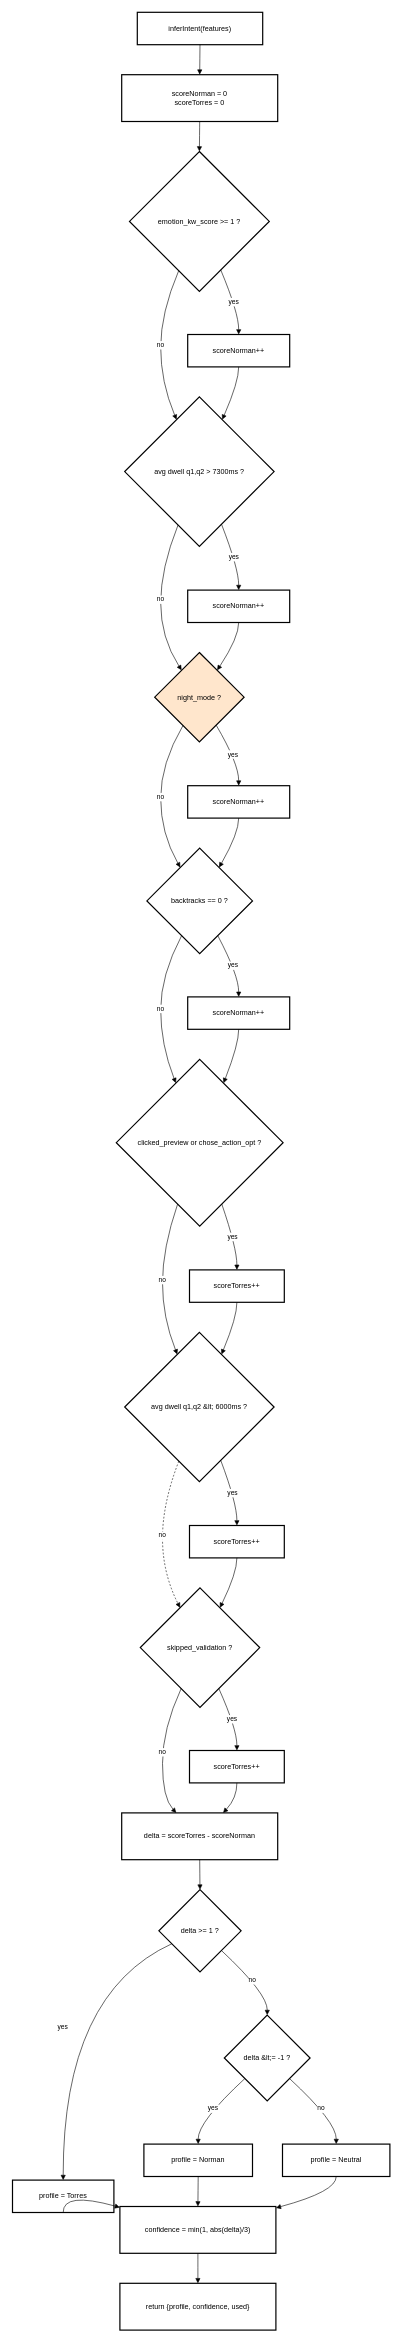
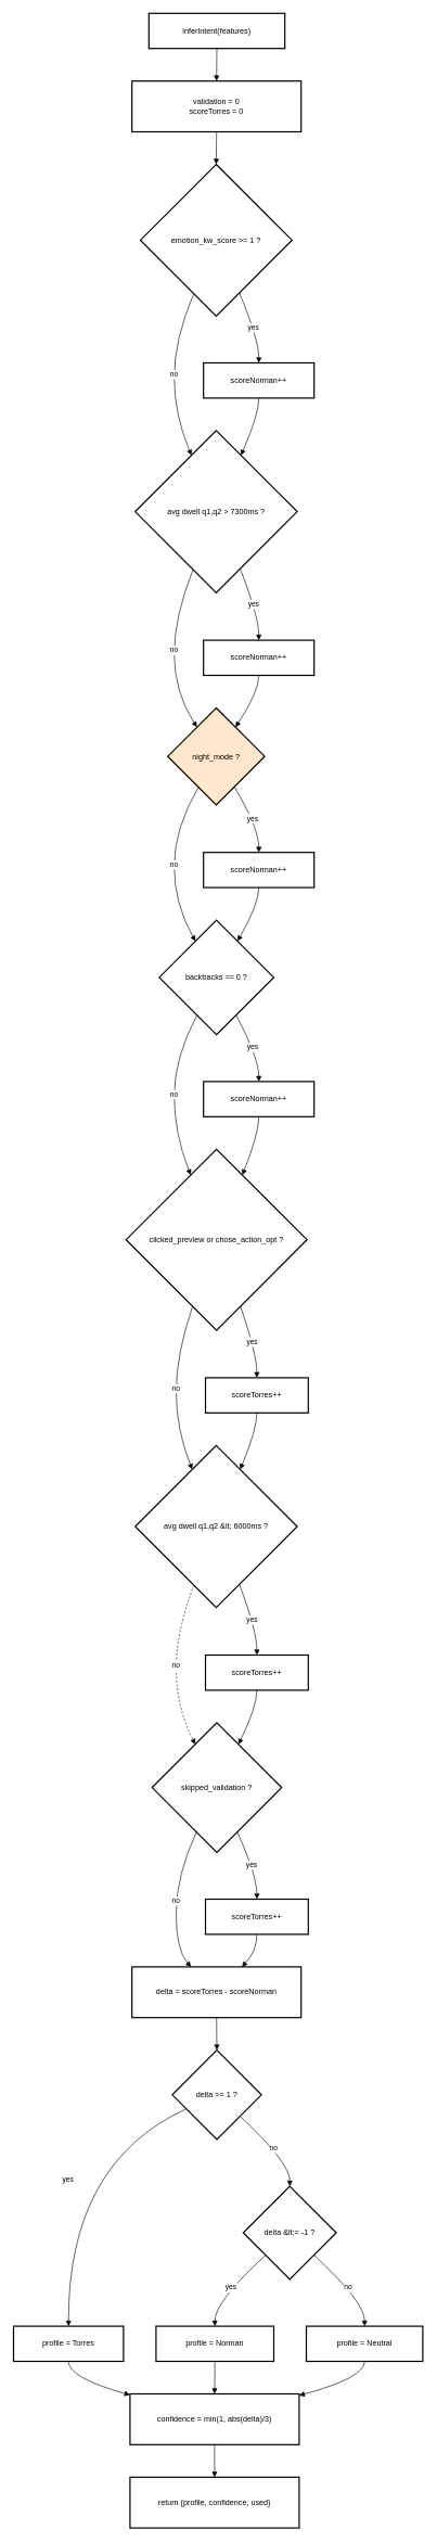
  <mxCell id="0" />
  <mxCell id="1" parent="0" />
  <mxCell id="2" value="inferIntent(features)" style="whiteSpace=wrap;strokeWidth=2;" vertex="1" parent="1"><mxGeometry x="228" y="20" width="209" height="54" as="geometry" /></mxCell>
- <mxCell id="3" value="scoreNorman = 0&#10;scoreTorres = 0" style="whiteSpace=wrap;strokeWidth=2;" vertex="1" parent="1"><mxGeometry x="202" y="124" width="260" height="78" as="geometry" /></mxCell>
+ <mxCell id="3" value="validation = 0&#10;scoreTorres = 0" style="whiteSpace=wrap;strokeWidth=2;" vertex="1" parent="1"><mxGeometry x="202" y="124" width="260" height="78" as="geometry" /></mxCell>
  <mxCell id="4" value="emotion_kw_score &gt;= 1 ?" style="rhombus;strokeWidth=2;whiteSpace=wrap;" vertex="1" parent="1"><mxGeometry x="215" y="252" width="233" height="233" as="geometry" /></mxCell>
  <mxCell id="5" value="scoreNorman++" style="whiteSpace=wrap;strokeWidth=2;" vertex="1" parent="1"><mxGeometry x="312" y="557" width="170" height="54" as="geometry" /></mxCell>
  <mxCell id="6" value="avg dwell q1,q2 &gt; 7300ms ?" style="rhombus;strokeWidth=2;whiteSpace=wrap;" vertex="1" parent="1"><mxGeometry x="207" y="661" width="249" height="249" as="geometry" /></mxCell>
  <mxCell id="7" value="scoreNorman++" style="whiteSpace=wrap;strokeWidth=2;" vertex="1" parent="1"><mxGeometry x="312" y="983" width="170" height="54" as="geometry" /></mxCell>
  <mxCell id="8" value="night_mode ?" style="rhombus;strokeWidth=2;whiteSpace=wrap;fillColor=#ffe6cc;" vertex="1" parent="1"><mxGeometry x="257" y="1087" width="149" height="149" as="geometry" /></mxCell>
  <mxCell id="9" value="scoreNorman++" style="whiteSpace=wrap;strokeWidth=2;" vertex="1" parent="1"><mxGeometry x="312" y="1309" width="170" height="54" as="geometry" /></mxCell>
  <mxCell id="10" value="backtracks == 0 ?" style="rhombus;strokeWidth=2;whiteSpace=wrap;" vertex="1" parent="1"><mxGeometry x="244" y="1413" width="176" height="176" as="geometry" /></mxCell>
  <mxCell id="11" value="scoreNorman++" style="whiteSpace=wrap;strokeWidth=2;" vertex="1" parent="1"><mxGeometry x="312" y="1661" width="170" height="54" as="geometry" /></mxCell>
  <mxCell id="12" value="clicked_preview or chose_action_opt ?" style="rhombus;strokeWidth=2;whiteSpace=wrap;" vertex="1" parent="1"><mxGeometry x="193" y="1765" width="278" height="278" as="geometry" /></mxCell>
  <mxCell id="13" value="scoreTorres++" style="whiteSpace=wrap;strokeWidth=2;" vertex="1" parent="1"><mxGeometry x="315" y="2116" width="158" height="54" as="geometry" /></mxCell>
  <mxCell id="14" value="avg dwell q1,q2 &amp;lt; 6000ms ?" style="rhombus;strokeWidth=2;whiteSpace=wrap;" vertex="1" parent="1"><mxGeometry x="207" y="2220" width="249" height="249" as="geometry" /></mxCell>
  <mxCell id="15" value="scoreTorres++" style="whiteSpace=wrap;strokeWidth=2;" vertex="1" parent="1"><mxGeometry x="315" y="2542" width="158" height="54" as="geometry" /></mxCell>
  <mxCell id="16" value="skipped_validation ?" style="rhombus;strokeWidth=2;whiteSpace=wrap;" vertex="1" parent="1"><mxGeometry x="233" y="2646" width="199" height="199" as="geometry" /></mxCell>
  <mxCell id="17" value="scoreTorres++" style="whiteSpace=wrap;strokeWidth=2;" vertex="1" parent="1"><mxGeometry x="315" y="2917" width="158" height="54" as="geometry" /></mxCell>
  <mxCell id="18" value="delta = scoreTorres - scoreNorman" style="whiteSpace=wrap;strokeWidth=2;" vertex="1" parent="1"><mxGeometry x="202" y="3021" width="260" height="78" as="geometry" /></mxCell>
  <mxCell id="19" value="delta &gt;= 1 ?" style="rhombus;strokeWidth=2;whiteSpace=wrap;" vertex="1" parent="1"><mxGeometry x="264" y="3149" width="137" height="137" as="geometry" /></mxCell>
- <mxCell id="20" value="profile = Torres" style="whiteSpace=wrap;strokeWidth=2;" vertex="1" parent="1"><mxGeometry x="20" y="3633" width="169" height="54" as="geometry" /></mxCell>
+ <mxCell id="20" value="profile = Torres" style="whiteSpace=wrap;strokeWidth=2;" vertex="1" parent="1"><mxGeometry x="20" y="3573" width="169" height="54" as="geometry" /></mxCell>
  <mxCell id="21" value="delta &amp;lt;= -1 ?" style="rhombus;strokeWidth=2;whiteSpace=wrap;" vertex="1" parent="1"><mxGeometry x="373" y="3358" width="143" height="143" as="geometry" /></mxCell>
  <mxCell id="22" value="profile = Norman" style="whiteSpace=wrap;strokeWidth=2;" vertex="1" parent="1"><mxGeometry x="239" y="3573" width="181" height="54" as="geometry" /></mxCell>
  <mxCell id="23" value="profile = Neutral" style="whiteSpace=wrap;strokeWidth=2;" vertex="1" parent="1"><mxGeometry x="470" y="3573" width="179" height="54" as="geometry" /></mxCell>
  <mxCell id="24" value="confidence = min(1, abs(delta)/3)" style="whiteSpace=wrap;strokeWidth=2;" vertex="1" parent="1"><mxGeometry x="199" y="3677" width="260" height="78" as="geometry" /></mxCell>
  <mxCell id="25" value="return {profile, confidence, used}" style="whiteSpace=wrap;strokeWidth=2;" vertex="1" parent="1"><mxGeometry x="199" y="3805" width="260" height="78" as="geometry" /></mxCell>
  <mxCell id="26" value="" style="curved=1;startArrow=none;endArrow=block;exitX=0.5;exitY=1;entryX=0.5;entryY=0;rounded=0;" edge="1" parent="1" source="2" target="3"><mxGeometry relative="1" as="geometry"><Array as="points" /></mxGeometry></mxCell>
  <mxCell id="27" value="" style="curved=1;startArrow=none;endArrow=block;exitX=0.5;exitY=1;entryX=0.5;entryY=0;rounded=0;" edge="1" parent="1" source="3" target="4"><mxGeometry relative="1" as="geometry"><Array as="points" /></mxGeometry></mxCell>
  <mxCell id="28" value="yes" style="curved=1;startArrow=none;endArrow=block;exitX=0.72;exitY=1;entryX=0.5;entryY=0.01;rounded=0;" edge="1" parent="1" source="4" target="5"><mxGeometry relative="1" as="geometry"><Array as="points"><mxPoint x="397" y="521" /></Array></mxGeometry></mxCell>
  <mxCell id="29" value="no" style="curved=1;startArrow=none;endArrow=block;exitX=0.29;exitY=1;entryX=0.28;entryY=0;rounded=0;" edge="1" parent="1" source="4" target="6"><mxGeometry relative="1" as="geometry"><Array as="points"><mxPoint x="267" y="521" /><mxPoint x="267" y="636" /></Array></mxGeometry></mxCell>
  <mxCell id="30" value="" style="curved=1;startArrow=none;endArrow=block;exitX=0.5;exitY=1.01;entryX=0.72;entryY=0;rounded=0;" edge="1" parent="1" source="5" target="6"><mxGeometry relative="1" as="geometry"><Array as="points"><mxPoint x="397" y="636" /></Array></mxGeometry></mxCell>
  <mxCell id="31" value="yes" style="curved=1;startArrow=none;endArrow=block;exitX=0.71;exitY=1;entryX=0.5;entryY=0;rounded=0;" edge="1" parent="1" source="6" target="7"><mxGeometry relative="1" as="geometry"><Array as="points"><mxPoint x="397" y="947" /></Array></mxGeometry></mxCell>
  <mxCell id="32" value="no" style="curved=1;startArrow=none;endArrow=block;exitX=0.3;exitY=1;entryX=0.17;entryY=0;rounded=0;" edge="1" parent="1" source="6" target="8"><mxGeometry relative="1" as="geometry"><Array as="points"><mxPoint x="267" y="947" /><mxPoint x="267" y="1062" /></Array></mxGeometry></mxCell>
  <mxCell id="33" value="" style="curved=1;startArrow=none;endArrow=block;exitX=0.5;exitY=1;entryX=0.83;entryY=0;rounded=0;" edge="1" parent="1" source="7" target="8"><mxGeometry relative="1" as="geometry"><Array as="points"><mxPoint x="397" y="1062" /></Array></mxGeometry></mxCell>
  <mxCell id="34" value="yes" style="curved=1;startArrow=none;endArrow=block;exitX=0.8;exitY=1;entryX=0.5;entryY=-0.01;rounded=0;" edge="1" parent="1" source="8" target="9"><mxGeometry relative="1" as="geometry"><Array as="points"><mxPoint x="397" y="1272" /></Array></mxGeometry></mxCell>
  <mxCell id="35" value="no" style="curved=1;startArrow=none;endArrow=block;exitX=0.21;exitY=1;entryX=0.21;entryY=0;rounded=0;" edge="1" parent="1" source="8" target="10"><mxGeometry relative="1" as="geometry"><Array as="points"><mxPoint x="267" y="1272" /><mxPoint x="267" y="1388" /></Array></mxGeometry></mxCell>
  <mxCell id="36" value="" style="curved=1;startArrow=none;endArrow=block;exitX=0.5;exitY=0.99;entryX=0.79;entryY=0;rounded=0;" edge="1" parent="1" source="9" target="10"><mxGeometry relative="1" as="geometry"><Array as="points"><mxPoint x="397" y="1388" /></Array></mxGeometry></mxCell>
  <mxCell id="37" value="yes" style="curved=1;startArrow=none;endArrow=block;exitX=0.76;exitY=1;entryX=0.5;entryY=0.01;rounded=0;" edge="1" parent="1" source="10" target="11"><mxGeometry relative="1" as="geometry"><Array as="points"><mxPoint x="397" y="1625" /></Array></mxGeometry></mxCell>
  <mxCell id="38" value="no" style="curved=1;startArrow=none;endArrow=block;exitX=0.24;exitY=1;entryX=0.3;entryY=0;rounded=0;" edge="1" parent="1" source="10" target="12"><mxGeometry relative="1" as="geometry"><Array as="points"><mxPoint x="267" y="1625" /><mxPoint x="267" y="1740" /></Array></mxGeometry></mxCell>
  <mxCell id="39" value="" style="curved=1;startArrow=none;endArrow=block;exitX=0.5;exitY=1.01;entryX=0.7;entryY=0;rounded=0;" edge="1" parent="1" source="11" target="12"><mxGeometry relative="1" as="geometry"><Array as="points"><mxPoint x="397" y="1740" /></Array></mxGeometry></mxCell>
  <mxCell id="40" value="yes" style="curved=1;startArrow=none;endArrow=block;exitX=0.68;exitY=1;entryX=0.5;entryY=0;rounded=0;" edge="1" parent="1" source="12" target="13"><mxGeometry relative="1" as="geometry"><Array as="points"><mxPoint x="394" y="2080" /></Array></mxGeometry></mxCell>
  <mxCell id="41" value="no" style="curved=1;startArrow=none;endArrow=block;exitX=0.32;exitY=1;entryX=0.29;entryY=0;rounded=0;" edge="1" parent="1" source="12" target="14"><mxGeometry relative="1" as="geometry"><Array as="points"><mxPoint x="270" y="2080" /><mxPoint x="270" y="2195" /></Array></mxGeometry></mxCell>
  <mxCell id="42" value="" style="curved=1;startArrow=none;endArrow=block;exitX=0.5;exitY=1;entryX=0.71;entryY=0;rounded=0;" edge="1" parent="1" source="13" target="14"><mxGeometry relative="1" as="geometry"><Array as="points"><mxPoint x="394" y="2195" /></Array></mxGeometry></mxCell>
  <mxCell id="43" value="yes" style="curved=1;startArrow=none;endArrow=block;exitX=0.7;exitY=1;entryX=0.5;entryY=-0.01;rounded=0;" edge="1" parent="1" source="14" target="15"><mxGeometry relative="1" as="geometry"><Array as="points"><mxPoint x="394" y="2505" /></Array></mxGeometry></mxCell>
  <mxCell id="44" value="no" style="curved=1;startArrow=none;endArrow=block;exitX=0.31;exitY=1;entryX=0.25;entryY=0;rounded=0;dashed=1;" edge="1" parent="1" source="14" target="16"><mxGeometry relative="1" as="geometry"><Array as="points"><mxPoint x="270" y="2505" /><mxPoint x="270" y="2621" /></Array></mxGeometry></mxCell>
  <mxCell id="45" value="" style="curved=1;startArrow=none;endArrow=block;exitX=0.5;exitY=0.99;entryX=0.75;entryY=0;rounded=0;" edge="1" parent="1" source="15" target="16"><mxGeometry relative="1" as="geometry"><Array as="points"><mxPoint x="394" y="2621" /></Array></mxGeometry></mxCell>
  <mxCell id="46" value="yes" style="curved=1;startArrow=none;endArrow=block;exitX=0.73;exitY=1;entryX=0.5;entryY=0;rounded=0;" edge="1" parent="1" source="16" target="17"><mxGeometry relative="1" as="geometry"><Array as="points"><mxPoint x="394" y="2881" /></Array></mxGeometry></mxCell>
  <mxCell id="47" value="no" style="curved=1;startArrow=none;endArrow=block;exitX=0.27;exitY=1;entryX=0.35;entryY=0;rounded=0;" edge="1" parent="1" source="16" target="18"><mxGeometry relative="1" as="geometry"><Array as="points"><mxPoint x="270" y="2881" /><mxPoint x="270" y="2996" /></Array></mxGeometry></mxCell>
  <mxCell id="48" value="" style="curved=1;startArrow=none;endArrow=block;exitX=0.5;exitY=1;entryX=0.65;entryY=0;rounded=0;" edge="1" parent="1" source="17" target="18"><mxGeometry relative="1" as="geometry"><Array as="points"><mxPoint x="394" y="2996" /></Array></mxGeometry></mxCell>
  <mxCell id="49" value="" style="curved=1;startArrow=none;endArrow=block;exitX=0.5;exitY=1;entryX=0.5;entryY=0;rounded=0;" edge="1" parent="1" source="18" target="19"><mxGeometry relative="1" as="geometry"><Array as="points" /></mxGeometry></mxCell>
  <mxCell id="50" value="yes" style="curved=1;startArrow=none;endArrow=block;exitX=0;exitY=0.73;entryX=0.5;entryY=-0.01;rounded=0;" edge="1" parent="1" source="19" target="20"><mxGeometry relative="1" as="geometry"><Array as="points"><mxPoint x="104" y="3322" /></Array></mxGeometry></mxCell>
  <mxCell id="51" value="no" style="curved=1;startArrow=none;endArrow=block;exitX=1;exitY=0.96;entryX=0.5;entryY=0;rounded=0;" edge="1" parent="1" source="19" target="21"><mxGeometry relative="1" as="geometry"><Array as="points"><mxPoint x="445" y="3322" /></Array></mxGeometry></mxCell>
  <mxCell id="52" value="yes" style="curved=1;startArrow=none;endArrow=block;exitX=0;exitY=0.96;entryX=0.5;entryY=-0.01;rounded=0;" edge="1" parent="1" source="21" target="22"><mxGeometry relative="1" as="geometry"><Array as="points"><mxPoint x="329" y="3536" /></Array></mxGeometry></mxCell>
  <mxCell id="53" value="no" style="curved=1;startArrow=none;endArrow=block;exitX=1;exitY=0.96;entryX=0.5;entryY=-0.01;rounded=0;" edge="1" parent="1" source="21" target="23"><mxGeometry relative="1" as="geometry"><Array as="points"><mxPoint x="560" y="3536" /></Array></mxGeometry></mxCell>
  <mxCell id="54" value="" style="curved=1;startArrow=none;endArrow=block;exitX=0.5;exitY=0.99;entryX=0;entryY=0.02;rounded=0;" edge="1" parent="1" source="20" target="24"><mxGeometry relative="1" as="geometry"><Array as="points"><mxPoint x="104" y="3652" /></Array></mxGeometry></mxCell>
  <mxCell id="55" value="" style="curved=1;startArrow=none;endArrow=block;exitX=0.5;exitY=0.99;entryX=0.5;entryY=0;rounded=0;" edge="1" parent="1" source="22" target="24"><mxGeometry relative="1" as="geometry"><Array as="points" /></mxGeometry></mxCell>
  <mxCell id="56" value="" style="curved=1;startArrow=none;endArrow=block;exitX=0.5;exitY=0.99;entryX=1;entryY=0.03;rounded=0;" edge="1" parent="1" source="23" target="24"><mxGeometry relative="1" as="geometry"><Array as="points"><mxPoint x="560" y="3652" /></Array></mxGeometry></mxCell>
  <mxCell id="57" value="" style="curved=1;startArrow=none;endArrow=block;exitX=0.5;exitY=1;entryX=0.5;entryY=0;rounded=0;" edge="1" parent="1" source="24" target="25"><mxGeometry relative="1" as="geometry"><Array as="points" /></mxGeometry></mxCell>
